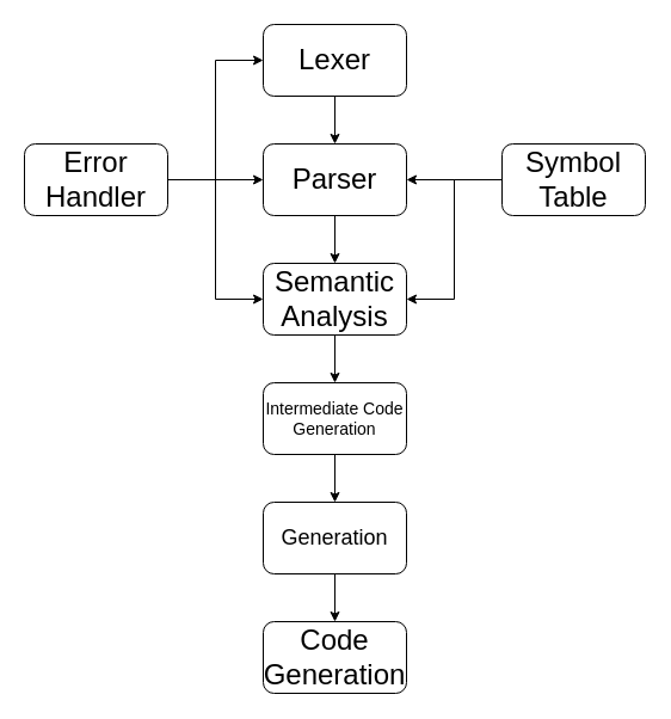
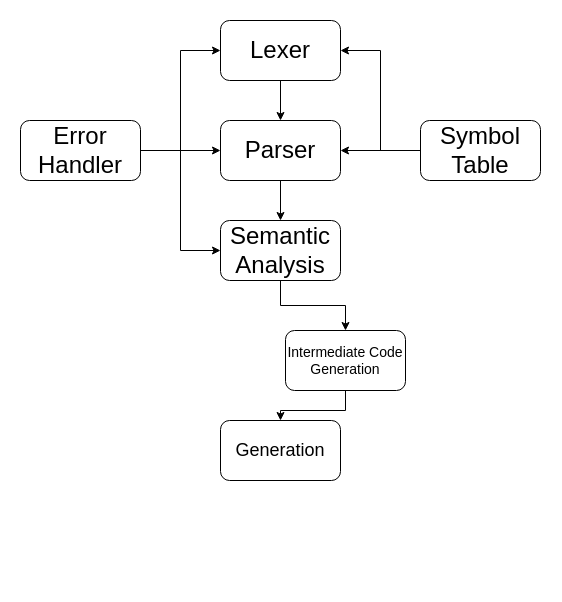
  <mxCell id="0" />
  <mxCell id="1" parent="0" />
  <mxCell id="2" style="edgeStyle=orthogonalEdgeStyle;rounded=0;orthogonalLoop=1;jettySize=auto;html=1;" edge="1" parent="1" source="3" target="5"><mxGeometry relative="1" as="geometry" /></mxCell>
  <mxCell id="3" value="&lt;font style=&quot;font-size: 24px;&quot;&gt;Lexer&lt;/font&gt;" style="rounded=1;whiteSpace=wrap;html=1;" vertex="1" parent="1"><mxGeometry x="220" y="20" width="120" height="60" as="geometry" /></mxCell>
  <mxCell id="4" style="edgeStyle=orthogonalEdgeStyle;rounded=0;orthogonalLoop=1;jettySize=auto;html=1;" edge="1" parent="1" source="5" target="7"><mxGeometry relative="1" as="geometry" /></mxCell>
  <mxCell id="5" value="&lt;font style=&quot;font-size: 24px;&quot;&gt;Parser&lt;/font&gt;" style="rounded=1;whiteSpace=wrap;html=1;" vertex="1" parent="1"><mxGeometry x="220" y="120" width="120" height="60" as="geometry" /></mxCell>
  <mxCell id="6" style="edgeStyle=orthogonalEdgeStyle;rounded=0;orthogonalLoop=1;jettySize=auto;html=1;" edge="1" parent="1" source="7" target="9"><mxGeometry relative="1" as="geometry" /></mxCell>
  <mxCell id="7" value="&lt;font style=&quot;font-size: 24px;&quot;&gt;Semantic Analysis&lt;/font&gt;" style="rounded=1;whiteSpace=wrap;html=1;" vertex="1" parent="1"><mxGeometry x="220" y="220" width="120" height="60" as="geometry" /></mxCell>
  <mxCell id="8" style="edgeStyle=orthogonalEdgeStyle;rounded=0;orthogonalLoop=1;jettySize=auto;html=1;" edge="1" parent="1" source="9" target="11"><mxGeometry relative="1" as="geometry" /></mxCell>
- <mxCell id="9" value="&lt;font style=&quot;font-size: 14px;&quot;&gt;Intermediate Code Generation&lt;/font&gt;" style="rounded=1;whiteSpace=wrap;html=1;" vertex="1" parent="1"><mxGeometry x="220" y="320" width="120" height="60" as="geometry" /></mxCell>
- <mxCell id="10" style="edgeStyle=orthogonalEdgeStyle;rounded=0;orthogonalLoop=1;jettySize=auto;html=1;" edge="1" parent="1" source="11" target="12"><mxGeometry relative="1" as="geometry" /></mxCell>
+ <mxCell id="9" value="&lt;font style=&quot;font-size: 14px;&quot;&gt;Intermediate Code Generation&lt;/font&gt;" style="rounded=1;whiteSpace=wrap;html=1;" vertex="1" parent="1"><mxGeometry x="285" y="330" width="120" height="60" as="geometry" /></mxCell>
  <mxCell id="11" value="&lt;font style=&quot;font-size: 18px;&quot;&gt;Generation&lt;/font&gt;" style="rounded=1;whiteSpace=wrap;html=1;" vertex="1" parent="1"><mxGeometry x="220" y="420" width="120" height="60" as="geometry" /></mxCell>
- <mxCell id="12" value="&lt;font style=&quot;font-size: 24px;&quot;&gt;Code Generation&lt;/font&gt;" style="rounded=1;whiteSpace=wrap;html=1;" vertex="1" parent="1"><mxGeometry x="220" y="520" width="120" height="60" as="geometry" /></mxCell>
  <mxCell id="13" style="edgeStyle=orthogonalEdgeStyle;rounded=0;orthogonalLoop=1;jettySize=auto;html=1;entryX=0;entryY=0.5;entryDx=0;entryDy=0;" edge="1" parent="1" source="16" target="3"><mxGeometry relative="1" as="geometry" /></mxCell>
  <mxCell id="14" style="edgeStyle=orthogonalEdgeStyle;rounded=0;orthogonalLoop=1;jettySize=auto;html=1;" edge="1" parent="1" source="16" target="5"><mxGeometry relative="1" as="geometry" /></mxCell>
  <mxCell id="15" style="edgeStyle=orthogonalEdgeStyle;rounded=0;orthogonalLoop=1;jettySize=auto;html=1;entryX=0;entryY=0.5;entryDx=0;entryDy=0;" edge="1" parent="1" source="16" target="7"><mxGeometry relative="1" as="geometry" /></mxCell>
  <mxCell id="16" value="&lt;font style=&quot;font-size: 24px;&quot;&gt;Error Handler&lt;/font&gt;" style="rounded=1;whiteSpace=wrap;html=1;" vertex="1" parent="1"><mxGeometry x="20" y="120" width="120" height="60" as="geometry" /></mxCell>
+ <mxCell id="17" style="edgeStyle=orthogonalEdgeStyle;rounded=0;orthogonalLoop=1;jettySize=auto;html=1;entryX=1;entryY=0.5;entryDx=0;entryDy=0;" edge="1" parent="1" source="20" target="3"><mxGeometry relative="1" as="geometry" /></mxCell>
  <mxCell id="18" style="edgeStyle=orthogonalEdgeStyle;rounded=0;orthogonalLoop=1;jettySize=auto;html=1;" edge="1" parent="1" source="20" target="5"><mxGeometry relative="1" as="geometry" /></mxCell>
- <mxCell id="19" style="edgeStyle=orthogonalEdgeStyle;rounded=0;orthogonalLoop=1;jettySize=auto;html=1;entryX=1;entryY=0.5;entryDx=0;entryDy=0;" edge="1" parent="1" source="20" target="7"><mxGeometry relative="1" as="geometry" /></mxCell>
  <mxCell id="20" value="&lt;font style=&quot;font-size: 24px;&quot;&gt;Symbol Table&lt;/font&gt;" style="rounded=1;whiteSpace=wrap;html=1;" vertex="1" parent="1"><mxGeometry x="420" y="120" width="120" height="60" as="geometry" /></mxCell>
